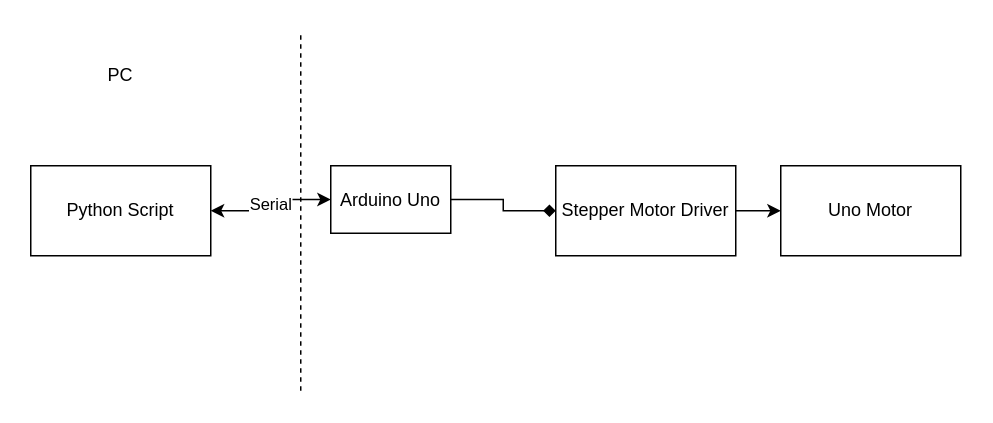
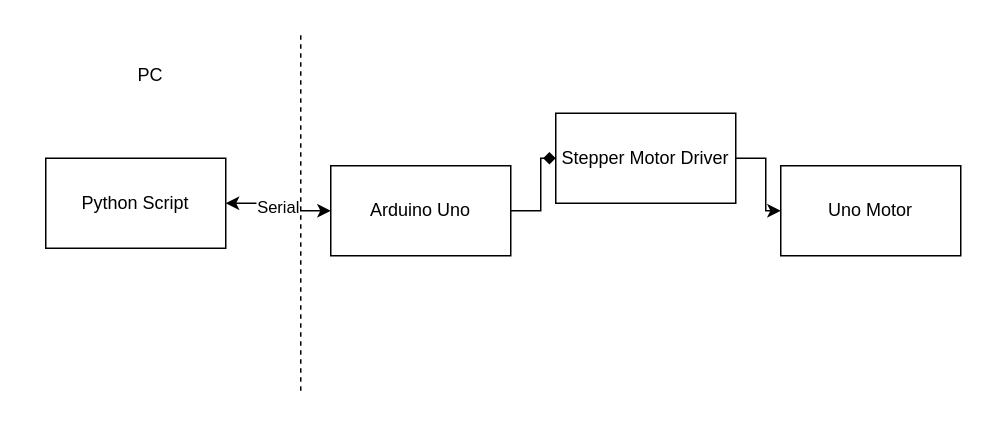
  <mxCell id="0" />
  <mxCell id="1" parent="0" />
  <mxCell id="2" value="Serial" style="edgeStyle=orthogonalEdgeStyle;rounded=0;orthogonalLoop=1;jettySize=auto;html=1;startArrow=classic;startFill=1;" edge="1" parent="1" source="3" target="5"><mxGeometry relative="1" as="geometry" /></mxCell>
- <mxCell id="3" value="Python Script" style="rounded=0;whiteSpace=wrap;html=1;" vertex="1" parent="1"><mxGeometry x="20" y="110" width="120" height="60" as="geometry" /></mxCell>
+ <mxCell id="3" value="Python Script" style="rounded=0;whiteSpace=wrap;html=1;" vertex="1" parent="1"><mxGeometry x="30" y="105" width="120" height="60" as="geometry" /></mxCell>
  <mxCell id="4" value="" style="edgeStyle=orthogonalEdgeStyle;rounded=0;orthogonalLoop=1;jettySize=auto;html=1;startArrow=none;startFill=0;endArrow=diamond;" edge="1" parent="1" source="5" target="10"><mxGeometry relative="1" as="geometry" /></mxCell>
- <mxCell id="5" value="Arduino Uno" style="rounded=0;whiteSpace=wrap;html=1;" vertex="1" parent="1"><mxGeometry x="220" y="110" width="80" height="45" as="geometry" /></mxCell>
+ <mxCell id="5" value="Arduino Uno" style="rounded=0;whiteSpace=wrap;html=1;" vertex="1" parent="1"><mxGeometry x="220" y="110" width="120" height="60" as="geometry" /></mxCell>
  <mxCell id="6" value="Uno Motor" style="rounded=0;whiteSpace=wrap;html=1;" vertex="1" parent="1"><mxGeometry x="520" y="110" width="120" height="60" as="geometry" /></mxCell>
  <mxCell id="7" value="" style="endArrow=none;dashed=1;html=1;" edge="1" parent="1"><mxGeometry width="50" height="50" relative="1" as="geometry"><mxPoint x="200" y="260" as="sourcePoint" /><mxPoint x="200" y="20" as="targetPoint" /></mxGeometry></mxCell>
- <mxCell id="8" value="PC" style="text;html=1;strokeColor=none;fillColor=none;align=center;verticalAlign=middle;whiteSpace=wrap;rounded=0;" vertex="1" parent="1"><mxGeometry x="60" y="40" width="40" height="20" as="geometry" /></mxCell>
+ <mxCell id="8" value="PC" style="text;html=1;strokeColor=none;fillColor=none;align=center;verticalAlign=middle;whiteSpace=wrap;rounded=0;" vertex="1" parent="1"><mxGeometry x="80" y="40" width="40" height="20" as="geometry" /></mxCell>
  <mxCell id="9" value="" style="edgeStyle=orthogonalEdgeStyle;rounded=0;orthogonalLoop=1;jettySize=auto;html=1;startArrow=none;startFill=0;" edge="1" parent="1" source="10" target="6"><mxGeometry relative="1" as="geometry" /></mxCell>
- <mxCell id="10" value="Stepper Motor Driver" style="rounded=0;whiteSpace=wrap;html=1;" vertex="1" parent="1"><mxGeometry x="370" y="110" width="120" height="60" as="geometry" /></mxCell>
+ <mxCell id="10" value="Stepper Motor Driver" style="rounded=0;whiteSpace=wrap;html=1;" vertex="1" parent="1"><mxGeometry x="370" y="75" width="120" height="60" as="geometry" /></mxCell>
